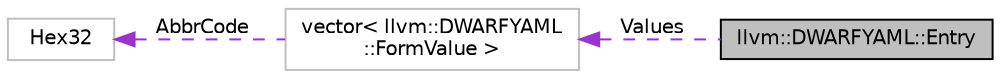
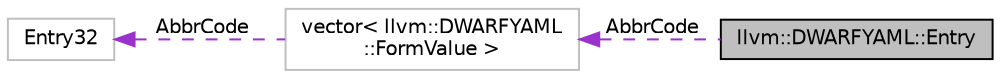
  digraph {
    rankdir=LR
    node [color=grey75 fontname=Helvetica fontsize=10 shape=record]
    edge [color=darkorchid3 dir=back fontname=Helvetica fontsize=10 labelfontname=Helvetica labelfontsize=10 style=dashed]
    n1 [color=black fillcolor=grey75 fontcolor=black height=0.2 label="llvm::DWARFYAML::Entry" style=filled width=0.4]
-   n2 [height=0.2 label=Hex32 width=0.4]
+   n2 [height=0.2 label=Entry32 width=0.4]
    n3 [height=0.2 label="vector\< llvm::DWARFYAML\l::FormValue \>" width=0.4]
    n2 -> n3 [label=" AbbrCode"]
-   n3 -> n1 [label=" Values"]
+   n3 -> n1 [label=" AbbrCode"]
  }
